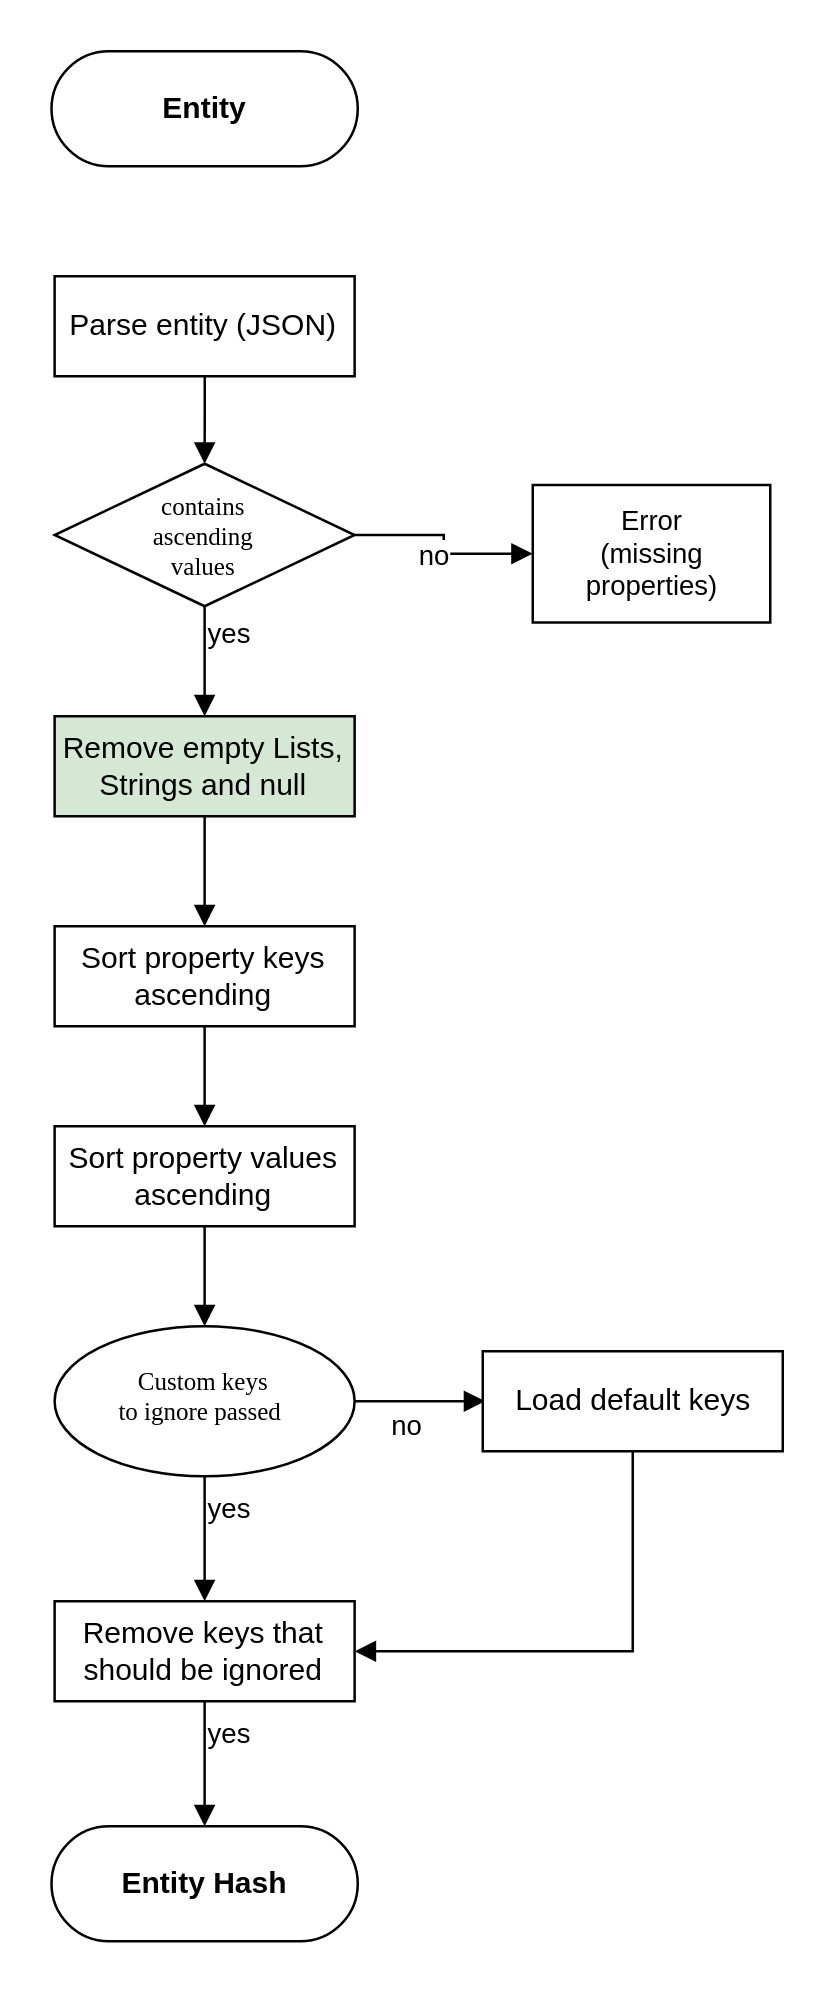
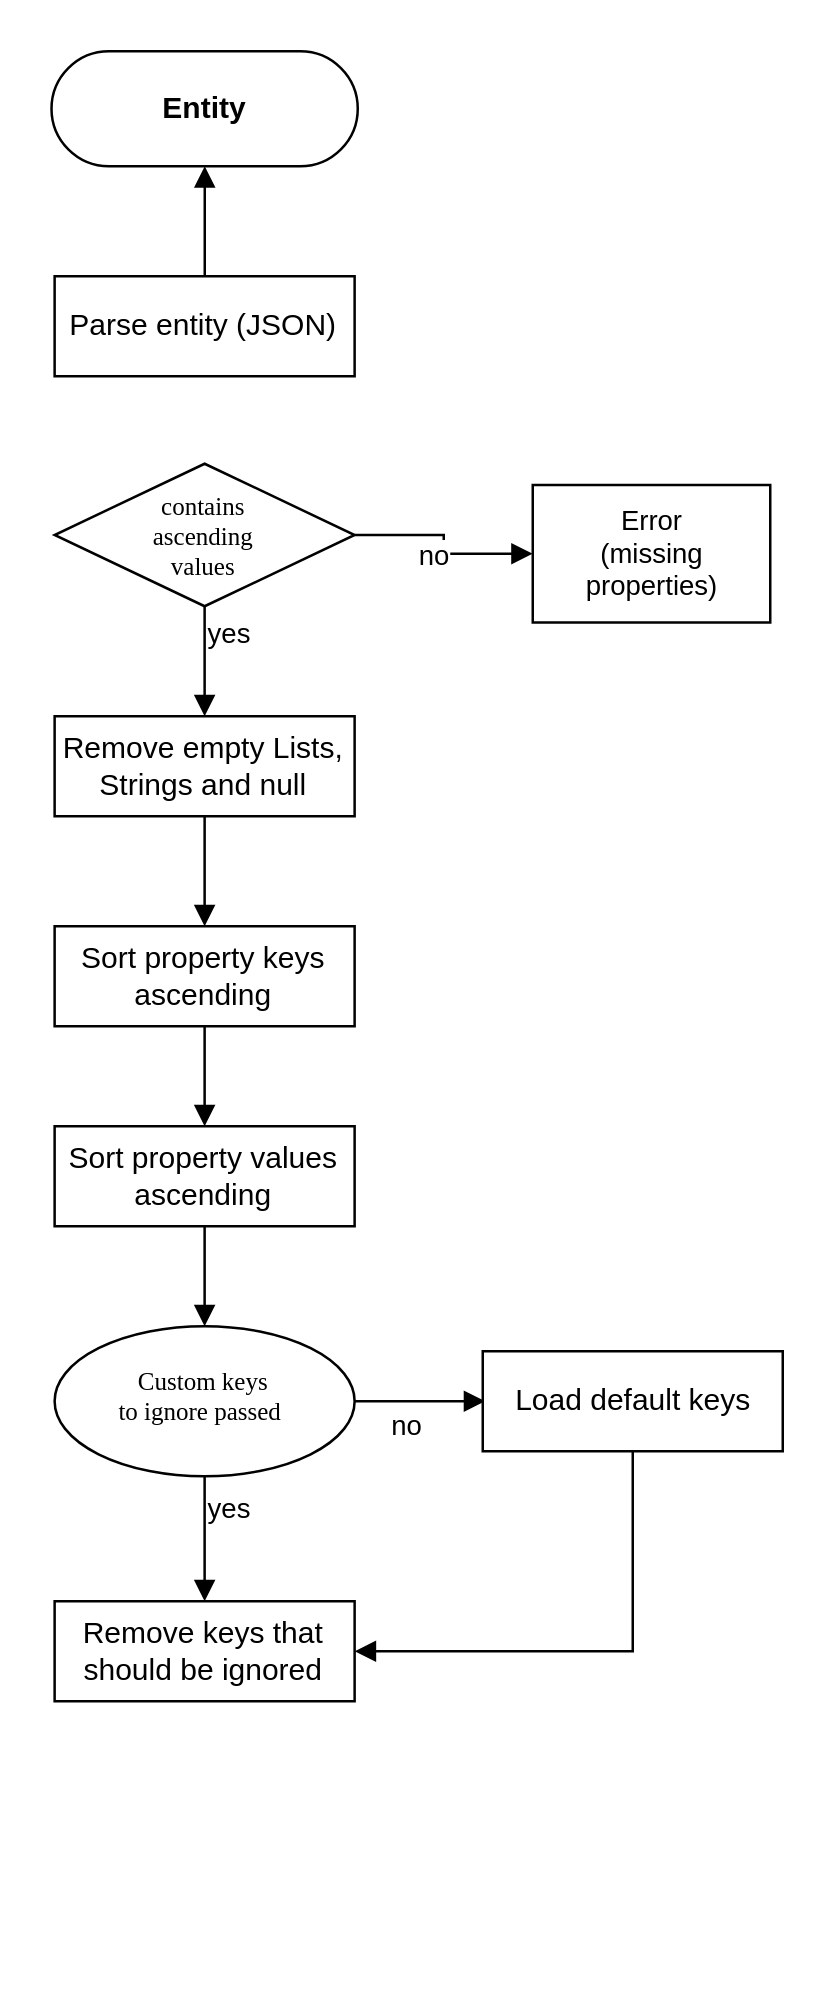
  <mxCell id="0" />
  <mxCell id="1" parent="0" />
- <mxCell id="2" style="edgeStyle=orthogonalEdgeStyle;rounded=0;orthogonalLoop=1;jettySize=auto;html=1;entryX=0.5;entryY=0;entryDx=0;entryDy=0;fontFamily=Helvetica;fontSize=11;fontColor=#000000;align=center;verticalAlign=middle;strokeColor=#000000;endArrow=block;endFill=1;" edge="1" parent="1" source="3" target="4"><mxGeometry relative="1" as="geometry" /></mxCell>
+ <mxCell id="2" style="edgeStyle=orthogonalEdgeStyle;rounded=0;orthogonalLoop=1;jettySize=auto;html=1;fontFamily=Helvetica;fontSize=11;fontColor=#000000;align=center;verticalAlign=middle;strokeColor=#000000;endArrow=block;endFill=1;" edge="1" parent="1" source="3" target="13"><mxGeometry relative="1" as="geometry" /></mxCell>
  <mxCell id="3" value="Parse entity (JSON)" style="rounded=0;whiteSpace=wrap;html=1;arcSize=40;fontSize=12;" vertex="1" parent="1"><mxGeometry x="21.25" y="110" width="120" height="40" as="geometry" /></mxCell>
  <mxCell id="4" value="contains&lt;br&gt;ascending&lt;br&gt;values" style="rhombus;whiteSpace=wrap;html=1;fontFamily=Tahoma;fontSize=10;verticalAlign=middle;spacing=1;labelPosition=center;verticalLabelPosition=middle;align=center;spacingTop=0;" vertex="1" parent="1"><mxGeometry x="21.25" y="185" width="120" height="57" as="geometry" /></mxCell>
  <mxCell id="5" value="&lt;font&gt;yes&lt;/font&gt;" style="edgeStyle=none;rounded=0;jumpStyle=arc;jumpSize=13;html=1;startArrow=none;endArrow=block;jettySize=auto;orthogonalLoop=1;strokeColor=#000000;fontFamily=Helvetica;fontSize=11;exitX=0.5;exitY=1;exitDx=0;exitDy=0;entryX=0.5;entryY=0;entryDx=0;entryDy=0;align=center;verticalAlign=middle;labelBackgroundColor=#ffffff;endFill=1;" edge="1" parent="1" source="4" target="9"><mxGeometry x="-0.5" y="10" relative="1" as="geometry"><mxPoint x="82.5" y="272" as="targetPoint" /><Array as="points" /><mxPoint as="offset" /><mxPoint x="162.5" y="282" as="sourcePoint" /></mxGeometry></mxCell>
  <mxCell id="6" value="no" style="edgeStyle=orthogonalEdgeStyle;html=1;align=center;verticalAlign=middle;endArrow=block;strokeColor=#000000;fontFamily=Helvetica;fontSize=11;exitX=1;exitY=0.5;exitDx=0;exitDy=0;entryX=0;entryY=0.5;entryDx=0;entryDy=0;labelBackgroundColor=#ffffff;rounded=0;endFill=1;" edge="1" parent="1" source="4" target="7"><mxGeometry x="-0.2" y="-8" relative="1" as="geometry"><mxPoint x="182.5" y="212" as="targetPoint" /><Array as="points" /><mxPoint as="offset" /><mxPoint x="232.5" y="108" as="sourcePoint" /></mxGeometry></mxCell>
  <mxCell id="7" value="Error&lt;br&gt;(missing properties)" style="rounded=0;whiteSpace=wrap;html=1;arcSize=40;fontSize=11;" vertex="1" parent="1"><mxGeometry x="212.5" y="193.5" width="95" height="55" as="geometry" /></mxCell>
  <mxCell id="8" style="edgeStyle=orthogonalEdgeStyle;rounded=0;orthogonalLoop=1;jettySize=auto;html=1;entryX=0.5;entryY=0;entryDx=0;entryDy=0;fontFamily=Helvetica;fontSize=11;fontColor=#000000;align=center;verticalAlign=middle;strokeColor=#000000;endArrow=block;endFill=1;" edge="1" parent="1" source="9" target="16"><mxGeometry relative="1" as="geometry"><mxPoint x="82.5" y="362" as="targetPoint" /></mxGeometry></mxCell>
- <mxCell id="9" value="Remove empty Lists, Strings and null" style="rounded=0;whiteSpace=wrap;html=1;arcSize=40;fontSize=12;fillColor=#d5e8d4;" vertex="1" parent="1"><mxGeometry x="21.25" y="286" width="120" height="40" as="geometry" /></mxCell>
+ <mxCell id="9" value="Remove empty Lists, Strings and null" style="rounded=0;whiteSpace=wrap;html=1;arcSize=40;fontSize=12;" vertex="1" parent="1"><mxGeometry x="21.25" y="286" width="120" height="40" as="geometry" /></mxCell>
  <mxCell id="10" value="Custom keys&lt;br&gt;to ignore passed&amp;nbsp;" style="ellipse;whiteSpace=wrap;html=1;fillColor=#ffffff;strokeColor=#000000;fontFamily=Tahoma;fontSize=10;fontColor=#000000;spacingTop=-5;" vertex="1" parent="1"><mxGeometry x="21.25" y="530" width="120" height="60" as="geometry" /></mxCell>
  <mxCell id="11" value="no" style="edgeStyle=orthogonalEdgeStyle;html=1;align=center;verticalAlign=middle;endArrow=block;strokeColor=#000000;fontFamily=Helvetica;fontSize=11;exitX=1;exitY=0.5;exitDx=0;exitDy=0;labelBackgroundColor=#ffffff;rounded=0;endFill=1;" edge="1" parent="1" source="10"><mxGeometry x="-0.2" y="-10" relative="1" as="geometry"><mxPoint x="193.5" y="560" as="targetPoint" /><Array as="points" /><mxPoint as="offset" /><mxPoint x="153.75" y="550" as="sourcePoint" /></mxGeometry></mxCell>
  <mxCell id="12" value="&lt;font&gt;yes&lt;/font&gt;" style="edgeStyle=none;rounded=0;jumpStyle=arc;jumpSize=13;html=1;startArrow=none;endArrow=block;jettySize=auto;orthogonalLoop=1;strokeColor=#000000;fontFamily=Helvetica;fontSize=11;exitX=0.5;exitY=1;exitDx=0;exitDy=0;entryX=0.5;entryY=0;entryDx=0;entryDy=0;align=center;verticalAlign=middle;labelBackgroundColor=#ffffff;endFill=1;" edge="1" parent="1" source="10" target="21"><mxGeometry x="-0.5" y="10" relative="1" as="geometry"><mxPoint x="83.75" y="640" as="targetPoint" /><Array as="points" /><mxPoint as="offset" /><mxPoint x="21.25" y="560" as="sourcePoint" /></mxGeometry></mxCell>
  <mxCell id="13" value="&lt;span style=&quot;font-size: 12px&quot;&gt;&lt;b&gt;Entity&lt;/b&gt;&lt;/span&gt;" style="html=1;dashed=0;whitespace=wrap;shape=mxgraph.dfd.start;rounded=0;strokeWidth=1;fontSize=10;fontColor=#000000;" vertex="1" parent="1"><mxGeometry x="20" y="20" width="122.5" height="46" as="geometry" /></mxCell>
- <mxCell id="14" value="&lt;span style=&quot;font-size: 12px&quot;&gt;&lt;b&gt;Entity Hash&lt;/b&gt;&lt;/span&gt;" style="html=1;dashed=0;whitespace=wrap;shape=mxgraph.dfd.start;rounded=0;strokeWidth=1;fontSize=10;fontColor=#000000;" vertex="1" parent="1"><mxGeometry x="20" y="730" width="122.5" height="46" as="geometry" /></mxCell>
  <mxCell id="15" style="edgeStyle=orthogonalEdgeStyle;rounded=0;orthogonalLoop=1;jettySize=auto;html=1;entryX=0.5;entryY=0;entryDx=0;entryDy=0;labelBackgroundColor=none;endArrow=block;endFill=1;strokeColor=#000000;fontSize=10;fontColor=#000000;" edge="1" parent="1" source="16" target="18"><mxGeometry relative="1" as="geometry" /></mxCell>
  <mxCell id="16" value="Sort property keys&lt;br&gt;ascending" style="rounded=0;whiteSpace=wrap;html=1;arcSize=40;fontSize=12;" vertex="1" parent="1"><mxGeometry x="21.25" y="370" width="120" height="40" as="geometry" /></mxCell>
  <mxCell id="17" style="edgeStyle=orthogonalEdgeStyle;rounded=0;orthogonalLoop=1;jettySize=auto;html=1;entryX=0.5;entryY=0;entryDx=0;entryDy=0;labelBackgroundColor=none;endArrow=block;endFill=1;strokeColor=#000000;fontSize=10;fontColor=#000000;" edge="1" parent="1" source="18" target="10"><mxGeometry relative="1" as="geometry" /></mxCell>
  <mxCell id="18" value="Sort property values&lt;br&gt;ascending" style="rounded=0;whiteSpace=wrap;html=1;arcSize=40;fontSize=12;" vertex="1" parent="1"><mxGeometry x="21.25" y="450" width="120" height="40" as="geometry" /></mxCell>
  <mxCell id="19" style="edgeStyle=orthogonalEdgeStyle;rounded=0;orthogonalLoop=1;jettySize=auto;html=1;entryX=1;entryY=0.5;entryDx=0;entryDy=0;labelBackgroundColor=none;endArrow=block;endFill=1;strokeColor=#000000;fontSize=10;fontColor=#000000;exitX=0.5;exitY=1;exitDx=0;exitDy=0;" edge="1" parent="1" source="20" target="21"><mxGeometry relative="1" as="geometry"><Array as="points"><mxPoint x="252.5" y="660" /></Array></mxGeometry></mxCell>
  <mxCell id="20" value="Load default keys" style="rounded=0;whiteSpace=wrap;html=1;arcSize=40;fontSize=12;" vertex="1" parent="1"><mxGeometry x="192.5" y="540" width="120" height="40" as="geometry" /></mxCell>
  <mxCell id="21" value="Remove keys that should be ignored" style="rounded=0;whiteSpace=wrap;html=1;arcSize=40;fontSize=12;" vertex="1" parent="1"><mxGeometry x="21.25" y="640" width="120" height="40" as="geometry" /></mxCell>
- <mxCell id="22" value="&lt;font&gt;yes&lt;/font&gt;" style="edgeStyle=none;rounded=0;jumpStyle=arc;jumpSize=13;html=1;startArrow=none;endArrow=block;jettySize=auto;orthogonalLoop=1;strokeColor=#000000;fontFamily=Helvetica;fontSize=11;exitX=0.5;exitY=1;exitDx=0;exitDy=0;entryX=0.5;entryY=0.5;entryDx=0;entryDy=-23;align=center;verticalAlign=middle;labelBackgroundColor=#ffffff;endFill=1;entryPerimeter=0;" edge="1" parent="1" source="21" target="14"><mxGeometry x="-0.5" y="10" relative="1" as="geometry"><mxPoint x="2.5" y="730" as="targetPoint" /><Array as="points" /><mxPoint as="offset" /><mxPoint x="2.5" y="680" as="sourcePoint" /></mxGeometry></mxCell>
